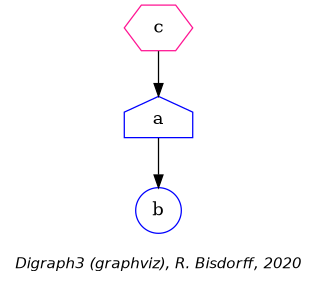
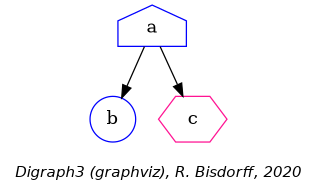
  digraph {
    fontname="Helvetica-Oblique"
    fontsize=12
    label="\nDigraph3 (graphviz), R. Bisdorff, 2020"
    node [color=blue]
    edge [color=black dir=forward]
    n1 [label=a shape=house]
    n2 [label=b shape=circle]
    n3 [color=deeppink label=c shape=hexagon]
    n1 -> n2
-   n3 -> n1
+   n1 -> n3
  }
